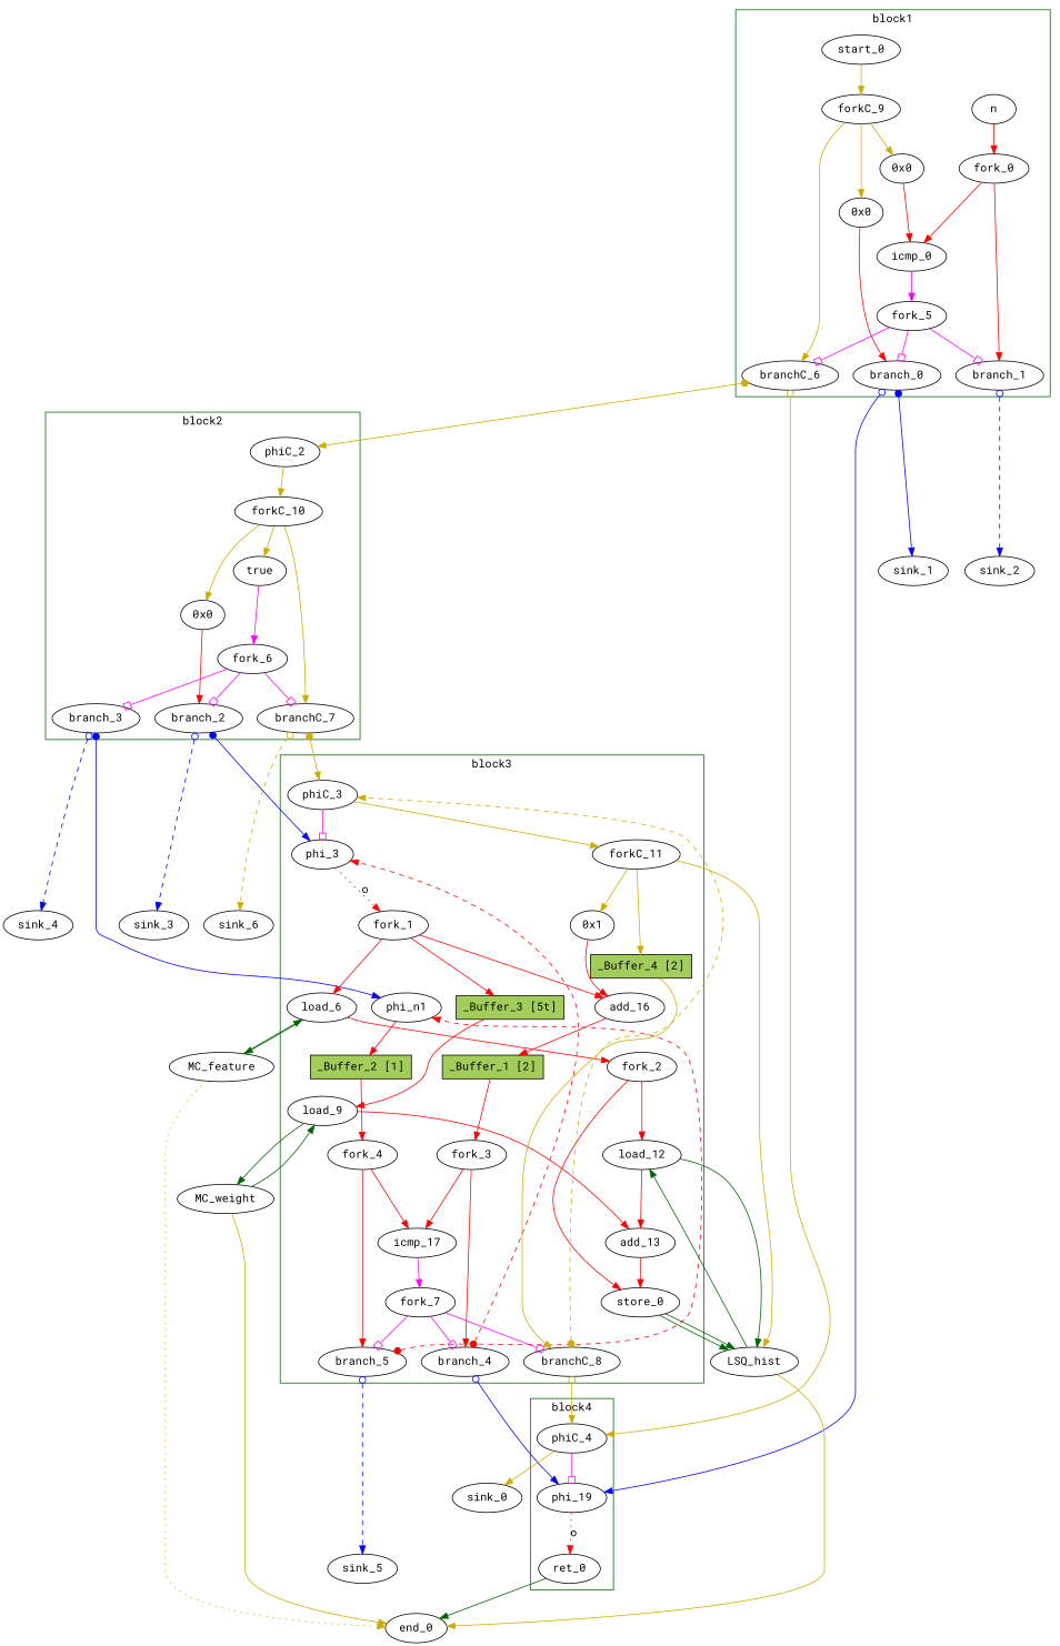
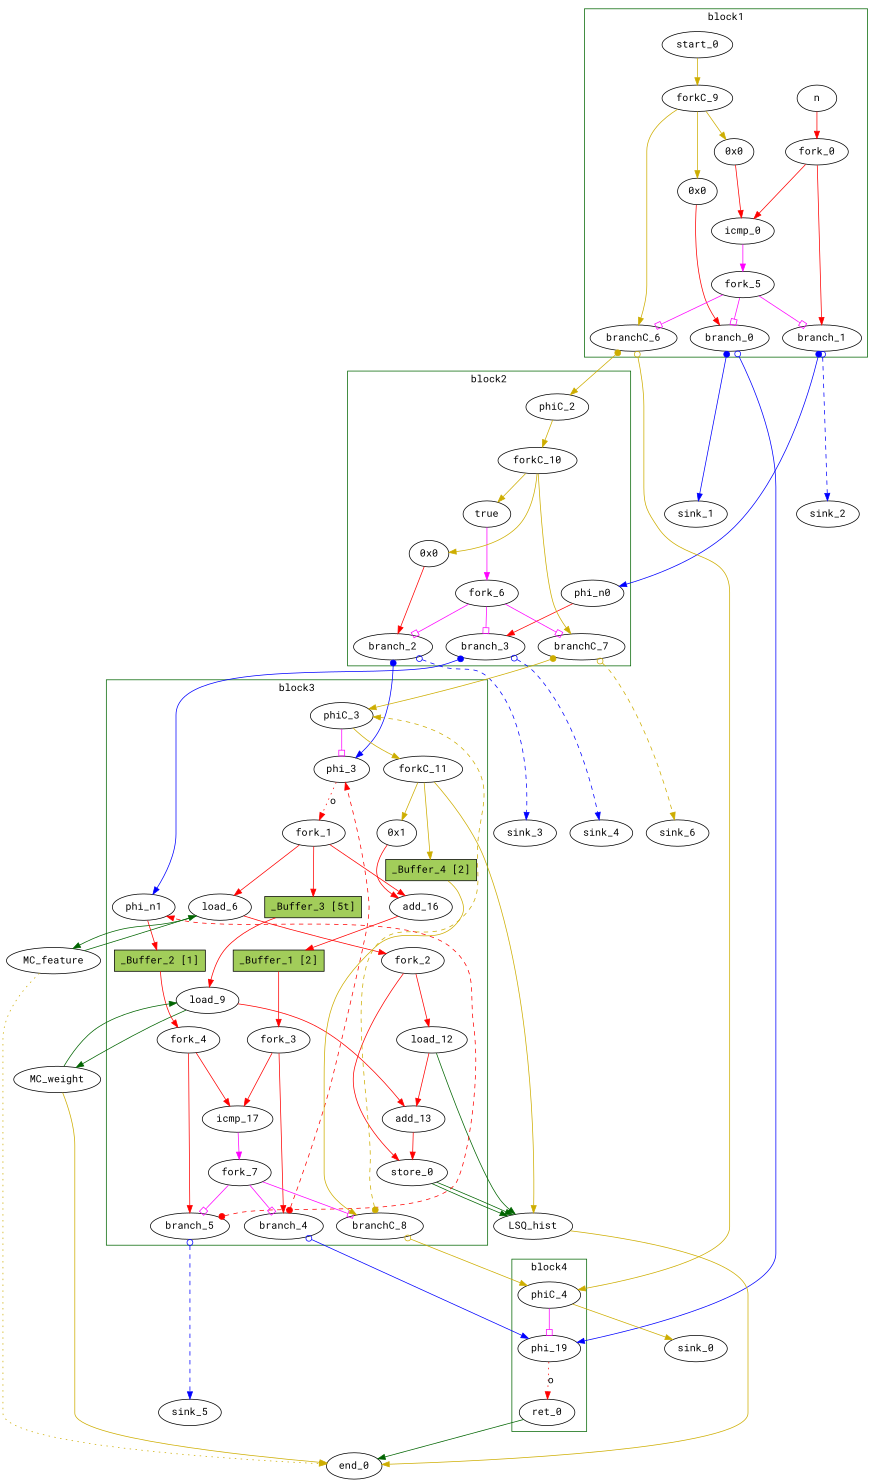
  digraph {
    fontname="Roboto Mono"
    node [bbID=3 fontname="Roboto Mono" in="in1:32" out="out1:32" shape=oval type=Fork]
    edge [arrowhead=normal color=red fontname="Roboto Mono" from=out1 to=in1]
    n [bbID=1 type=Entry]
    n2 [bbID=1 label="0x0" type=Constant value="0x0"]
    icmp_0 [bbID=1 delay=1.53 in="in1:32 in2:32" op=icmp_sgt_op out="out1:1" type=Operator]
    n4 [bbID=1 label="0x0" type=Constant value="0x0"]
    fork_0 [bbID=1 out="out1:32 out2:32"]
    branch_0 [bbID=1 in="in1:32 in2?:1" out="out1+:32 out2-:32" type=Branch]
    branch_1 [bbID=1 in="in1:32 in2?:1" out="out1+:32 out2-:32" type=Branch]
    fork_5 [bbID=1 in="in1:1" out="out1:1 out2:1 out3:1"]
    start_0 [bbID=1 in="in1:0" out="out1:0" type=Entry]
    forkC_9 [bbID=1 in="in1:0" out="out1:0 out2:0 out3:0"]
    branchC_6 [bbID=1 in="in1:0 in2?:1" out="out1+:0 out2-:0" type=Branch]
    n12 [bbID=2 in="in1:1" label=true out="out1:1" type=Constant value="0x1"]
    n13 [bbID=2 label="0x0" type=Constant value="0x0"]
+   phi_n0 [bbID=2 type=Merge]
    branch_2 [bbID=2 in="in1:32 in2?:1" out="out1+:32 out2-:32" type=Branch]
    branch_3 [bbID=2 in="in1:32 in2?:1" out="out1+:32 out2-:32" type=Branch]
    fork_6 [bbID=2 in="in1:1" out="out1:1 out2:1 out3:1"]
    phiC_2 [bbID=2 delay=0.166 in="in1:0" out="out1:0" type=Merge]
    forkC_10 [bbID=2 in="in1:0" out="out1:0 out2:0 out3:0"]
    branchC_7 [bbID=2 in="in1:0 in2?:1" out="out1+:0 out2-:0" type=Branch]
    phi_3 [delay=0.366 in="in1?:1 in2:32 in3:32" type=Mux]
    load_6 [in="in1:32 in2:32" latency=2 offset=0 op=mc_load_op out="out1:32 out2:32" portID=0 retimingDiff=2 type=Operator]
    load_9 [in="in1:32 in2:32" latency=2 offset=0 op=mc_load_op out="out1:32 out2:32" portID=0 retimingDiff=2 type=Operator]
    load_12 [in="in1:32 in2:32" latency=5 offset=0 op=lsq_load_op out="out1:32 out2:32" portID=0 retimingDiff=5 type=Operator]
    add_13 [delay=1.693 in="in1:32 in2:32" op=add_op retimingDiff=7 type=Operator]
    store_0 [in="in1:32 in2:32" offset=0 op=lsq_store_op out="out1:32 out2:32" portID=0 type=Operator]
    n27 [label="0x1" type=Constant value="0x1"]
    add_16 [delay=1.693 in="in1:32 in2:32" op=add_op type=Operator]
    icmp_17 [delay=1.53 in="in1:32 in2:32" op=icmp_slt_op out="out1:1" retimingDiff=1 type=Operator]
    phi_n1 [delay=0.366 in="in1:32 in2:32" type=Merge]
    fork_1 [out="out1:32 out2:32 out3:32"]
    fork_2 [out="out1:32 out2:32" retimingDiff=2]
    fork_3 [out="out1:32 out2:32" retimingDiff=1]
    fork_4 [out="out1:32 out2:32" retimingDiff=1]
    branch_4 [in="in1:32 in2?:1" out="out1+:32 out2-:32" retimingDiff=1 type=Branch]
    branch_5 [in="in1:32 in2?:1" out="out1+:32 out2-:32" retimingDiff=1 type=Branch]
    fork_7 [in="in1:1" out="out1:1 out2:1 out3:1" retimingDiff=1]
    phiC_3 [delay=0.166 in="in1:0 in2:0" out="out1:0 out2?:1" type=CntrlMerge]
    forkC_11 [in="in1:0" out="out1:0 out2:0 out3:0"]
    branchC_8 [in="in1:0 in2?:1" out="out1+:0 out2-:0" retimingDiff=1 type=Branch]
    n41 [fillcolor=darkolivegreen3 height=0.4 label="_Buffer_1 [2]" shape=box slots=2 style=filled transparent=false type=Buffer]
    n42 [fillcolor=darkolivegreen3 height=0.4 label="_Buffer_2 [1]" shape=box slots=1 style=filled transparent=false type=Buffer]
    n43 [fillcolor=darkolivegreen3 height=0.4 label="_Buffer_3 [5t]" shape=box slots=5 style=filled transparent=true type=Buffer]
    n44 [fillcolor=darkolivegreen3 height=0.4 in="in1:0" label="_Buffer_4 [2]" out="out1:0" shape=box slots=2 style=filled transparent=false type=Buffer]
    phi_19 [bbID=4 delay=0.366 in="in1?:1 in2:32 in3:32" type=Mux]
    ret_0 [bbID=4 op=ret_op type=Operator]
    phiC_4 [bbID=4 delay=0.166 in="in1:0 in2:0" out="out1:0 out2?:1" type=CntrlMerge]
    sink_1 [bbID=0 type=Sink out=""]
    sink_2 [bbID=0 type=Sink out=""]
    sink_3 [bbID=0 type=Sink out=""]
    sink_4 [bbID=0 type=Sink out=""]
    sink_6 [bbID=0 in="in1:0" type=Sink out=""]
    MC_feature [bbID=0 bbcount=0 in="in1:32*l0a" ldcount=1 memory=feature out="out1:32*l0d out2:0*e" stcount=0 type=MC shape=""]
    MC_weight [bbID=0 bbcount=0 in="in1:32*l0a" ldcount=1 memory=weight out="out1:32*l0d out2:0*e" stcount=0 type=MC shape=""]
    LSQ_hist [bbID=0 bbcount=1 fifoDepth=16 in="in1:0*c0 in2:32*l0a in3:32*s0a in4:32*s0d" ldcount=1 loadOffsets="{{0;0;0;0;0;0;0;0;0;0;0;0;0;0;0;0}}" loadPorts="{{0;0;0;0;0;0;0;0;0;0;0;0;0;0;0;0}}" memory=hist numLoads="{1}" numStores="{1}" out="out1:32*l0d out2:0*e" stcount=1 storeOffsets="{{1;0;0;0;0;0;0;0;0;0;0;0;0;0;0;0}}" storePorts="{{0;0;0;0;0;0;0;0;0;0;0;0;0;0;0;0}}" type=LSQ shape=""]
    sink_5 [bbID=0 type=Sink out=""]
    end_0 [bbID=0 in="in1:0*e in2:0*e in3:0*e in4:32" type=Exit]
    sink_0 [bbID=0 in="in1:0" type=Sink out=""]
    subgraph cluster_1 {
      color=darkgreen
      label=block1
      n
      n2
      icmp_0
      n4
      fork_0
      branch_0
      branch_1
      fork_5
      start_0
      forkC_9
      branchC_6
    }
    subgraph cluster_2 {
      color=darkgreen
      label=block2
      n12
      n13
+     phi_n0
      branch_2
      branch_3
      fork_6
      phiC_2
      forkC_10
      branchC_7
    }
    subgraph cluster_3 {
      color=darkgreen
      label=block3
      phi_3
      load_6
      load_9
      load_12
      add_13
      store_0
      n27
      add_16
      icmp_17
      phi_n1
      fork_1
      fork_2
      fork_3
      fork_4
      branch_4
      branch_5
      fork_7
      phiC_3
      forkC_11
      branchC_8
      n41
      n42
      n43
      n44
    }
    subgraph cluster_4 {
      color=darkgreen
      label=block4
      phi_19
      ret_0
      phiC_4
    }
    n -> fork_0
    n2 -> icmp_0 [to=in2]
    icmp_0 -> fork_5 [color=magenta]
    n4 -> branch_0
    fork_0 -> icmp_0
    fork_0 -> branch_1 [from=out2]
    branch_0 -> phi_19 [arrowtail=odot color=blue dir=both from=out2 to=in2]
    branch_0 -> sink_1 [arrowtail=dot color=blue dir=both minlen=3 style=solid]
+   branch_1 -> phi_n0 [arrowtail=dot color=blue dir=both]
    branch_1 -> sink_2 [arrowtail=odot color=blue dir=both from=out2 minlen=3 style=dashed]
    fork_5 -> branch_0 [arrowhead=obox color=magenta from=out2 to=in2]
    fork_5 -> branch_1 [arrowhead=obox color=magenta to=in2]
    fork_5 -> branchC_6 [arrowhead=obox color=magenta from=out3 to=in2]
    start_0 -> forkC_9 [color=gold3]
    forkC_9 -> n2 [color=gold3]
    forkC_9 -> n4 [color=gold3 from=out2]
    forkC_9 -> branchC_6 [color=gold3 from=out3]
    branchC_6 -> phiC_2 [arrowtail=dot color=gold3 dir=both]
    branchC_6 -> phiC_4 [arrowtail=odot color=gold3 dir=both from=out2]
    n12 -> fork_6 [color=magenta]
    n13 -> branch_2
+   phi_n0 -> branch_3
    branch_2 -> phi_3 [arrowtail=dot color=blue dir=both to=in2]
    branch_2 -> sink_3 [arrowtail=odot color=blue dir=both from=out2 minlen=3 style=dashed]
    branch_3 -> phi_n1 [arrowtail=dot color=blue dir=both]
    branch_3 -> sink_4 [arrowtail=odot color=blue dir=both from=out2 minlen=3 style=dashed]
    fork_6 -> branch_2 [arrowhead=obox color=magenta from=out2 to=in2]
    fork_6 -> branch_3 [arrowhead=obox color=magenta to=in2]
    fork_6 -> branchC_7 [arrowhead=obox color=magenta from=out3 to=in2]
    phiC_2 -> forkC_10 [color=gold3]
    forkC_10 -> n12 [color=gold3 from=out3]
    forkC_10 -> n13 [color=gold3]
    forkC_10 -> branchC_7 [color=gold3 from=out2]
    branchC_7 -> phiC_3 [arrowtail=dot color=gold3 dir=both]
    branchC_7 -> sink_6 [arrowtail=odot color=gold3 dir=both from=out2 minlen=3 style=dashed]
    phi_3 -> fork_1 [label=o slots=1 style=dotted transparent=true]
    load_6 -> fork_2
    load_6 -> MC_feature [color=darkgreen from=out2]
    load_9 -> add_13 [to=in2]
    load_9 -> MC_weight [color=darkgreen from=out2]
    load_12 -> add_13
    load_12 -> LSQ_hist [color=darkgreen from=out2 to=in2]
    add_13 -> store_0
    store_0 -> LSQ_hist [color=darkgreen from=out2 to=in3]
    store_0 -> LSQ_hist [color=darkgreen to=in4]
    n27 -> add_16 [to=in2]
    add_16 -> n41
    icmp_17 -> fork_7 [color=magenta]
    phi_n1 -> n42
    fork_1 -> load_6 [from=out2 to=in2]
    fork_1 -> add_16
    fork_1 -> n43 [from=out3]
    fork_2 -> load_12 [to=in2]
    fork_2 -> store_0 [from=out2 to=in2]
    fork_3 -> icmp_17
    fork_3 -> branch_4 [from=out2]
    fork_4 -> icmp_17 [to=in2]
    fork_4 -> branch_5 [from=out2]
    branch_4 -> phi_3 [arrowtail=dot constraint=false dir=both minlen=3 style=dashed to=in3]
    branch_4 -> phi_19 [arrowtail=odot color=blue dir=both from=out2 to=in3]
    branch_5 -> phi_n1 [arrowtail=dot constraint=false dir=both minlen=3 style=dashed to=in2]
    branch_5 -> sink_5 [arrowtail=odot color=blue dir=both from=out2 minlen=3 style=dashed]
    fork_7 -> branch_4 [arrowhead=obox color=magenta from=out2 to=in2]
    fork_7 -> branch_5 [arrowhead=obox color=magenta to=in2]
    fork_7 -> branchC_8 [arrowhead=obox color=magenta from=out3 to=in2]
    phiC_3 -> phi_3 [arrowhead=obox color=magenta from=out2]
    phiC_3 -> forkC_11 [color=gold3]
    forkC_11 -> n27 [color=gold3]
    forkC_11 -> n44 [color=gold3 from=out3]
    forkC_11 -> LSQ_hist [color=gold3 from=out2]
    branchC_8 -> phiC_3 [arrowtail=dot color=gold3 constraint=false dir=both minlen=3 style=dashed to=in2]
    branchC_8 -> phiC_4 [arrowtail=odot color=gold3 dir=both from=out2 to=in2]
    n41 -> fork_3
    n42 -> fork_4
    n43 -> load_9 [to=in2]
    n44 -> branchC_8 [color=gold3]
    phi_19 -> ret_0 [label=o slots=1 style=dotted transparent=true]
    ret_0 -> end_0 [color=darkgreen to=in4]
    phiC_4 -> phi_19 [arrowhead=obox color=magenta from=out2]
    phiC_4 -> sink_0 [color=gold3]
    MC_feature -> load_6 [color=darkgreen]
    MC_feature -> end_0 [color=gold3 from=out2 style=dotted to=in2]
    MC_weight -> load_9 [color=darkgreen]
    MC_weight -> end_0 [color=gold3 from=out2 to=in3]
-   LSQ_hist -> load_12 [color=darkgreen]
    LSQ_hist -> end_0 [color=gold3 from=out2]
  }
